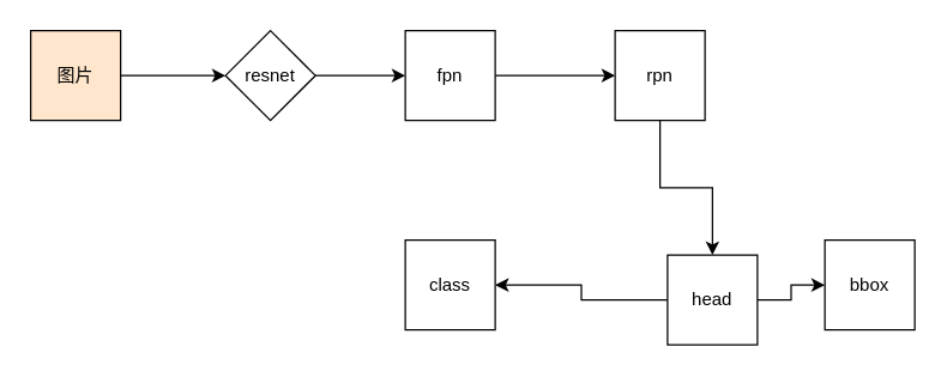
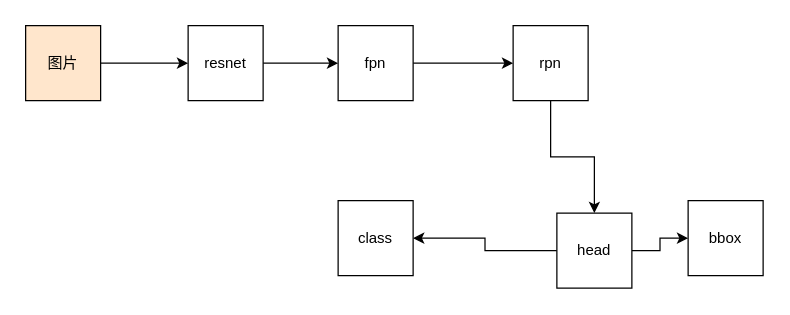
  <mxCell id="0" />
  <mxCell id="1" parent="0" />
  <mxCell id="2" value="" style="edgeStyle=orthogonalEdgeStyle;rounded=0;orthogonalLoop=1;jettySize=auto;html=1;" edge="1" parent="1" source="3" target="5"><mxGeometry relative="1" as="geometry" /></mxCell>
  <mxCell id="3" value="图片" style="rounded=0;whiteSpace=wrap;html=1;fillColor=#ffe6cc;" vertex="1" parent="1"><mxGeometry x="20" y="20" width="60" height="60" as="geometry" /></mxCell>
  <mxCell id="4" value="" style="edgeStyle=orthogonalEdgeStyle;rounded=0;orthogonalLoop=1;jettySize=auto;html=1;" edge="1" parent="1" source="5" target="7"><mxGeometry relative="1" as="geometry" /></mxCell>
- <mxCell id="5" value="resnet" style="rhombus;whiteSpace=wrap;html=1;" vertex="1" parent="1"><mxGeometry x="150" y="20" width="60" height="60" as="geometry" /></mxCell>
+ <mxCell id="5" value="resnet" style="rounded=0;whiteSpace=wrap;html=1;" vertex="1" parent="1"><mxGeometry x="150" y="20" width="60" height="60" as="geometry" /></mxCell>
  <mxCell id="6" value="" style="edgeStyle=orthogonalEdgeStyle;rounded=0;orthogonalLoop=1;jettySize=auto;html=1;" edge="1" parent="1" source="7" target="9"><mxGeometry relative="1" as="geometry" /></mxCell>
  <mxCell id="7" value="fpn" style="rounded=0;whiteSpace=wrap;html=1;" vertex="1" parent="1"><mxGeometry x="270" y="20" width="60" height="60" as="geometry" /></mxCell>
  <mxCell id="8" value="" style="edgeStyle=orthogonalEdgeStyle;rounded=0;orthogonalLoop=1;jettySize=auto;html=1;" edge="1" parent="1" source="9" target="12"><mxGeometry relative="1" as="geometry" /></mxCell>
  <mxCell id="9" value="rpn" style="rounded=0;whiteSpace=wrap;html=1;" vertex="1" parent="1"><mxGeometry x="410" y="20" width="60" height="60" as="geometry" /></mxCell>
  <mxCell id="10" value="" style="edgeStyle=orthogonalEdgeStyle;rounded=0;orthogonalLoop=1;jettySize=auto;html=1;" edge="1" parent="1" source="12" target="13"><mxGeometry relative="1" as="geometry" /></mxCell>
  <mxCell id="11" value="" style="edgeStyle=orthogonalEdgeStyle;rounded=0;orthogonalLoop=1;jettySize=auto;html=1;" edge="1" parent="1" source="12" target="14"><mxGeometry relative="1" as="geometry" /></mxCell>
  <mxCell id="12" value="head" style="rounded=0;whiteSpace=wrap;html=1;" vertex="1" parent="1"><mxGeometry x="445" y="170" width="60" height="60" as="geometry" /></mxCell>
  <mxCell id="13" value="class" style="rounded=0;whiteSpace=wrap;html=1;" vertex="1" parent="1"><mxGeometry x="270" y="160" width="60" height="60" as="geometry" /></mxCell>
  <mxCell id="14" value="bbox" style="rounded=0;whiteSpace=wrap;html=1;" vertex="1" parent="1"><mxGeometry x="550" y="160" width="60" height="60" as="geometry" /></mxCell>
